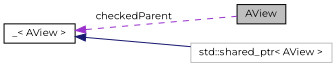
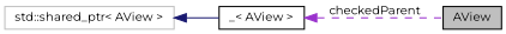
  digraph {
    fontname=Montserrat
    rankdir=LR
    node [color=black fillcolor=white fontname=Montserrat fontsize=10 shape=record style=filled]
    edge [dir=back fontname=Montserrat fontsize=10 labelfontname=Helvetica labelfontsize=10]
    n1 [fillcolor=grey75 fontcolor=black height=0.2 label=AView width=0.4]
    n2 [height=0.2 label="_\< AView \>" width=0.4]
    n3 [color=grey75 height=0.2 label="std::shared_ptr\< AView \>" width=0.4]
    n2 -> n1 [color=darkorchid3 label=" checkedParent" style=dashed]
-   n2 -> n3 [color=midnightblue style=solid]
+   n3 -> n2 [color=midnightblue style=solid]
  }
